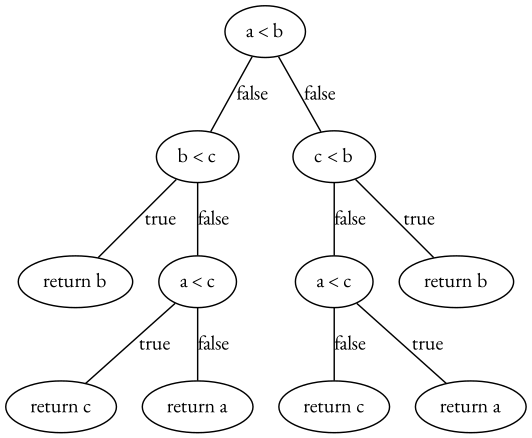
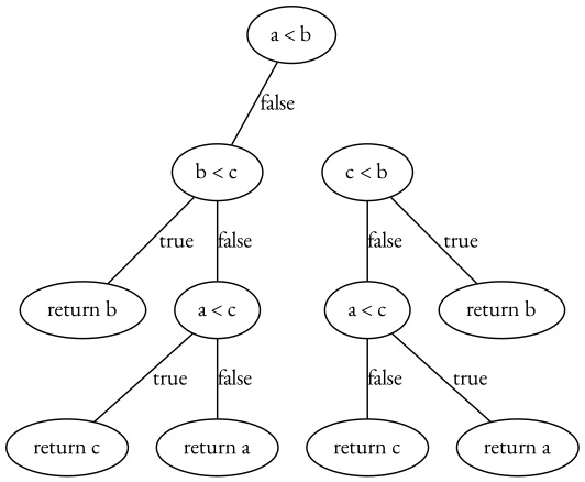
  graph {
    fontname="EB Garamond"
    node [fontname="EB Garamond"]
    edge [fontname="EB Garamond"]
    n1 [label="a < b"]
    n2 [label="b < c"]
    n3 [label="c < b"]
    n4 [label="return b"]
    n5 [label="a < c"]
    n6 [label="a < c"]
    n7 [label="return b"]
    n8 [label="return c"]
    n9 [label="return a"]
    n10 [label="return c"]
    n11 [label="return a"]
    n1 -- n2 [label=false]
-   n1 -- n3 [label=false]
    n2 -- n4 [label=true]
    n2 -- n5 [label=false]
    n3 -- n6 [label=false]
    n3 -- n7 [label=true]
    n5 -- n8 [label=true]
    n5 -- n9 [label=false]
    n6 -- n10 [label=false]
    n6 -- n11 [label=true]
  }
